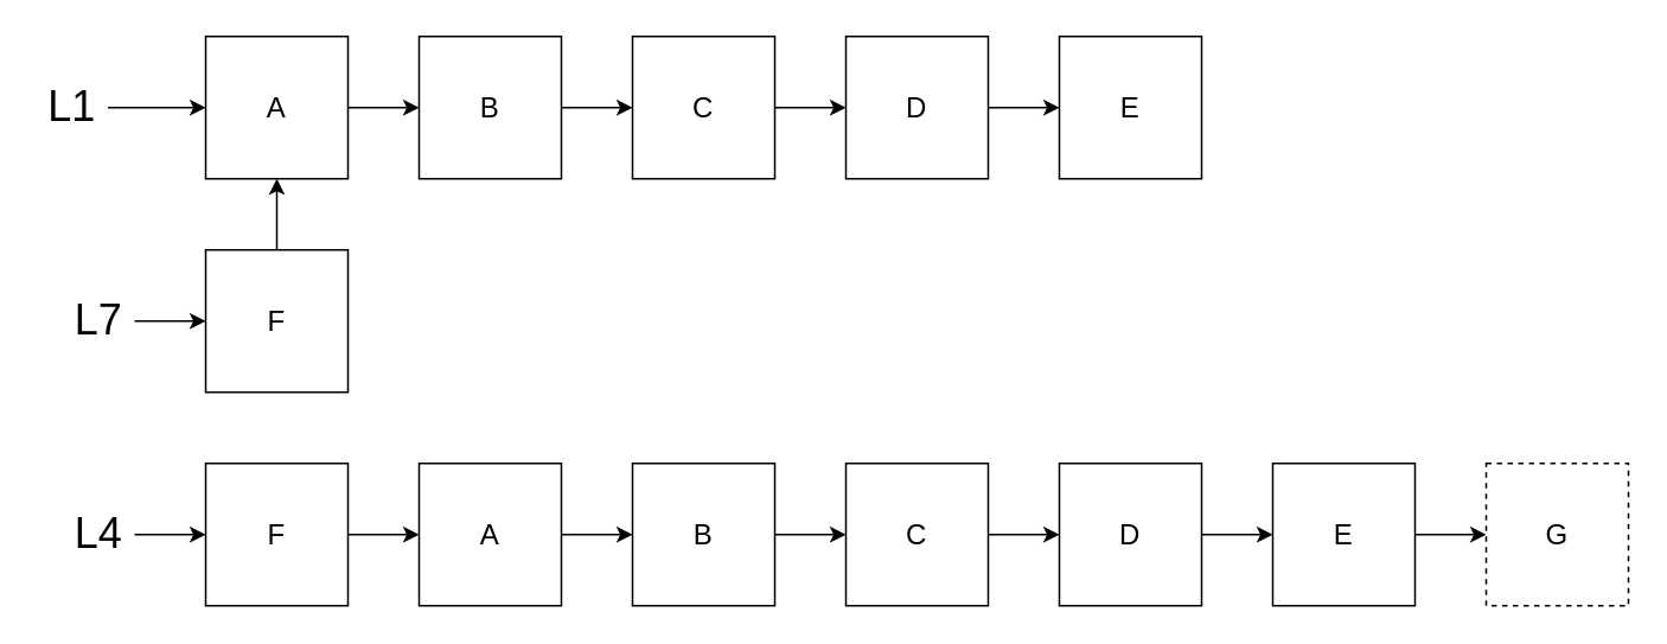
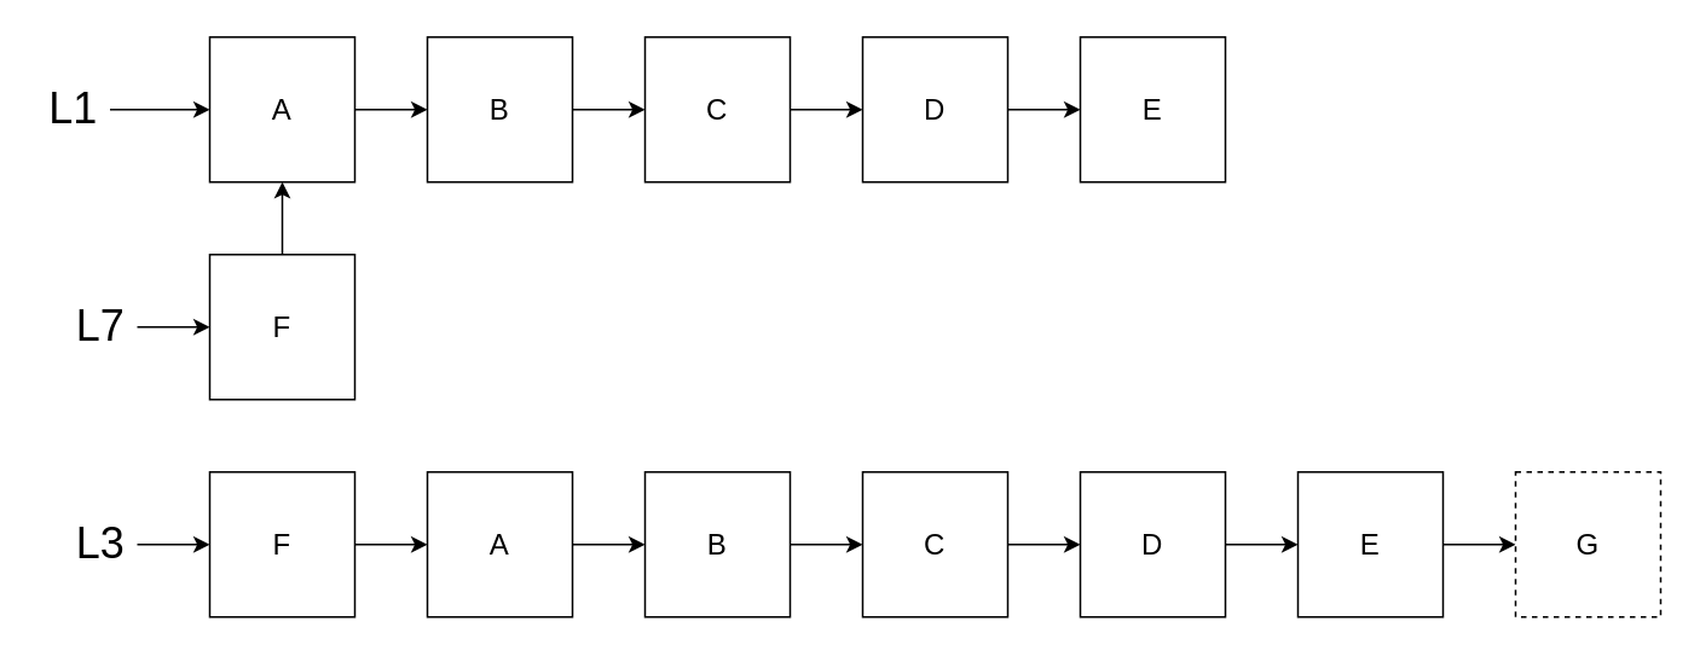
  <mxCell id="0" />
  <mxCell id="1" parent="0" />
  <mxCell id="2" value="&lt;font size=&quot;3&quot;&gt;E&lt;/font&gt;" style="whiteSpace=wrap;html=1;aspect=fixed;" parent="1" vertex="1"><mxGeometry x="595" y="20" width="80" height="80" as="geometry" /></mxCell>
  <mxCell id="3" value="" style="edgeStyle=orthogonalEdgeStyle;rounded=0;orthogonalLoop=1;jettySize=auto;html=1;" parent="1" source="4" target="6" edge="1"><mxGeometry relative="1" as="geometry" /></mxCell>
  <mxCell id="4" value="&lt;font size=&quot;3&quot;&gt;A&lt;/font&gt;" style="whiteSpace=wrap;html=1;aspect=fixed;" parent="1" vertex="1"><mxGeometry x="115" y="20" width="80" height="80" as="geometry" /></mxCell>
  <mxCell id="5" value="" style="edgeStyle=orthogonalEdgeStyle;rounded=0;orthogonalLoop=1;jettySize=auto;html=1;" parent="1" source="6" target="8" edge="1"><mxGeometry relative="1" as="geometry" /></mxCell>
  <mxCell id="6" value="&lt;font size=&quot;3&quot;&gt;B&lt;/font&gt;" style="whiteSpace=wrap;html=1;aspect=fixed;" parent="1" vertex="1"><mxGeometry x="235" y="20" width="80" height="80" as="geometry" /></mxCell>
  <mxCell id="7" value="" style="edgeStyle=orthogonalEdgeStyle;rounded=0;orthogonalLoop=1;jettySize=auto;html=1;" parent="1" source="8" target="10" edge="1"><mxGeometry relative="1" as="geometry" /></mxCell>
  <mxCell id="8" value="&lt;font size=&quot;3&quot;&gt;C&lt;/font&gt;" style="whiteSpace=wrap;html=1;aspect=fixed;" parent="1" vertex="1"><mxGeometry x="355" y="20" width="80" height="80" as="geometry" /></mxCell>
  <mxCell id="9" value="" style="edgeStyle=orthogonalEdgeStyle;rounded=0;orthogonalLoop=1;jettySize=auto;html=1;" parent="1" source="10" target="2" edge="1"><mxGeometry relative="1" as="geometry" /></mxCell>
  <mxCell id="10" value="&lt;font size=&quot;3&quot;&gt;D&lt;/font&gt;" style="whiteSpace=wrap;html=1;aspect=fixed;" parent="1" vertex="1"><mxGeometry x="475" y="20" width="80" height="80" as="geometry" /></mxCell>
  <mxCell id="11" value="" style="edgeStyle=orthogonalEdgeStyle;rounded=0;orthogonalLoop=1;jettySize=auto;html=1;" parent="1" source="12" target="4" edge="1"><mxGeometry relative="1" as="geometry" /></mxCell>
  <mxCell id="12" value="&lt;font style=&quot;font-size: 24px&quot;&gt;L1&lt;/font&gt;" style="text;html=1;strokeColor=none;fillColor=none;align=center;verticalAlign=middle;whiteSpace=wrap;rounded=0;" parent="1" vertex="1"><mxGeometry x="20" y="45" width="40" height="30" as="geometry" /></mxCell>
  <mxCell id="13" value="" style="edgeStyle=orthogonalEdgeStyle;rounded=0;orthogonalLoop=1;jettySize=auto;html=1;" parent="1" source="14" target="4" edge="1"><mxGeometry relative="1" as="geometry" /></mxCell>
  <mxCell id="14" value="&lt;font size=&quot;3&quot;&gt;F&lt;/font&gt;" style="whiteSpace=wrap;html=1;aspect=fixed;" parent="1" vertex="1"><mxGeometry x="115" y="140" width="80" height="80" as="geometry" /></mxCell>
  <mxCell id="15" value="" style="edgeStyle=orthogonalEdgeStyle;rounded=0;orthogonalLoop=1;jettySize=auto;html=1;" parent="1" source="16" target="14" edge="1"><mxGeometry relative="1" as="geometry" /></mxCell>
  <mxCell id="16" value="&lt;font style=&quot;font-size: 24px&quot;&gt;L7&lt;/font&gt;" style="text;html=1;strokeColor=none;fillColor=none;align=center;verticalAlign=middle;whiteSpace=wrap;rounded=0;" parent="1" vertex="1"><mxGeometry x="35" y="165" width="40" height="30" as="geometry" /></mxCell>
  <mxCell id="17" value="" style="edgeStyle=orthogonalEdgeStyle;rounded=0;orthogonalLoop=1;jettySize=auto;html=1;" edge="1" parent="1" source="18" target="30"><mxGeometry relative="1" as="geometry" /></mxCell>
  <mxCell id="18" value="&lt;font size=&quot;3&quot;&gt;D&lt;/font&gt;" style="whiteSpace=wrap;html=1;aspect=fixed;" vertex="1" parent="1"><mxGeometry x="595" y="260" width="80" height="80" as="geometry" /></mxCell>
  <mxCell id="19" value="" style="edgeStyle=orthogonalEdgeStyle;rounded=0;orthogonalLoop=1;jettySize=auto;html=1;" edge="1" parent="1" source="20" target="22"><mxGeometry relative="1" as="geometry" /></mxCell>
  <mxCell id="20" value="&lt;font size=&quot;3&quot;&gt;F&lt;/font&gt;" style="whiteSpace=wrap;html=1;aspect=fixed;" vertex="1" parent="1"><mxGeometry x="115" y="260" width="80" height="80" as="geometry" /></mxCell>
  <mxCell id="21" value="" style="edgeStyle=orthogonalEdgeStyle;rounded=0;orthogonalLoop=1;jettySize=auto;html=1;" edge="1" parent="1" source="22" target="24"><mxGeometry relative="1" as="geometry" /></mxCell>
  <mxCell id="22" value="&lt;font size=&quot;3&quot;&gt;A&lt;/font&gt;" style="whiteSpace=wrap;html=1;aspect=fixed;" vertex="1" parent="1"><mxGeometry x="235" y="260" width="80" height="80" as="geometry" /></mxCell>
  <mxCell id="23" value="" style="edgeStyle=orthogonalEdgeStyle;rounded=0;orthogonalLoop=1;jettySize=auto;html=1;" edge="1" parent="1" source="24" target="26"><mxGeometry relative="1" as="geometry" /></mxCell>
  <mxCell id="24" value="&lt;font size=&quot;3&quot;&gt;B&lt;/font&gt;" style="whiteSpace=wrap;html=1;aspect=fixed;" vertex="1" parent="1"><mxGeometry x="355" y="260" width="80" height="80" as="geometry" /></mxCell>
  <mxCell id="25" value="" style="edgeStyle=orthogonalEdgeStyle;rounded=0;orthogonalLoop=1;jettySize=auto;html=1;" edge="1" parent="1" source="26" target="18"><mxGeometry relative="1" as="geometry" /></mxCell>
  <mxCell id="26" value="&lt;font size=&quot;3&quot;&gt;C&lt;/font&gt;" style="whiteSpace=wrap;html=1;aspect=fixed;" vertex="1" parent="1"><mxGeometry x="475" y="260" width="80" height="80" as="geometry" /></mxCell>
  <mxCell id="27" value="" style="edgeStyle=orthogonalEdgeStyle;rounded=0;orthogonalLoop=1;jettySize=auto;html=1;" edge="1" parent="1" source="28" target="20"><mxGeometry relative="1" as="geometry" /></mxCell>
- <mxCell id="28" value="&lt;font style=&quot;font-size: 24px&quot;&gt;L4&lt;/font&gt;" style="text;html=1;strokeColor=none;fillColor=none;align=center;verticalAlign=middle;whiteSpace=wrap;rounded=0;" vertex="1" parent="1"><mxGeometry x="35" y="285" width="40" height="30" as="geometry" /></mxCell>
+ <mxCell id="28" value="&lt;font style=&quot;font-size: 24px&quot;&gt;L3&lt;/font&gt;" style="text;html=1;strokeColor=none;fillColor=none;align=center;verticalAlign=middle;whiteSpace=wrap;rounded=0;" vertex="1" parent="1"><mxGeometry x="35" y="285" width="40" height="30" as="geometry" /></mxCell>
  <mxCell id="29" value="" style="edgeStyle=orthogonalEdgeStyle;rounded=0;orthogonalLoop=1;jettySize=auto;html=1;" edge="1" parent="1" source="30" target="31"><mxGeometry relative="1" as="geometry" /></mxCell>
  <mxCell id="30" value="&lt;font size=&quot;3&quot;&gt;E&lt;/font&gt;" style="whiteSpace=wrap;html=1;aspect=fixed;" vertex="1" parent="1"><mxGeometry x="715" y="260" width="80" height="80" as="geometry" /></mxCell>
  <mxCell id="31" value="&lt;font size=&quot;3&quot;&gt;G&lt;/font&gt;" style="whiteSpace=wrap;html=1;aspect=fixed;dashed=1;" vertex="1" parent="1"><mxGeometry x="835" y="260" width="80" height="80" as="geometry" /></mxCell>
